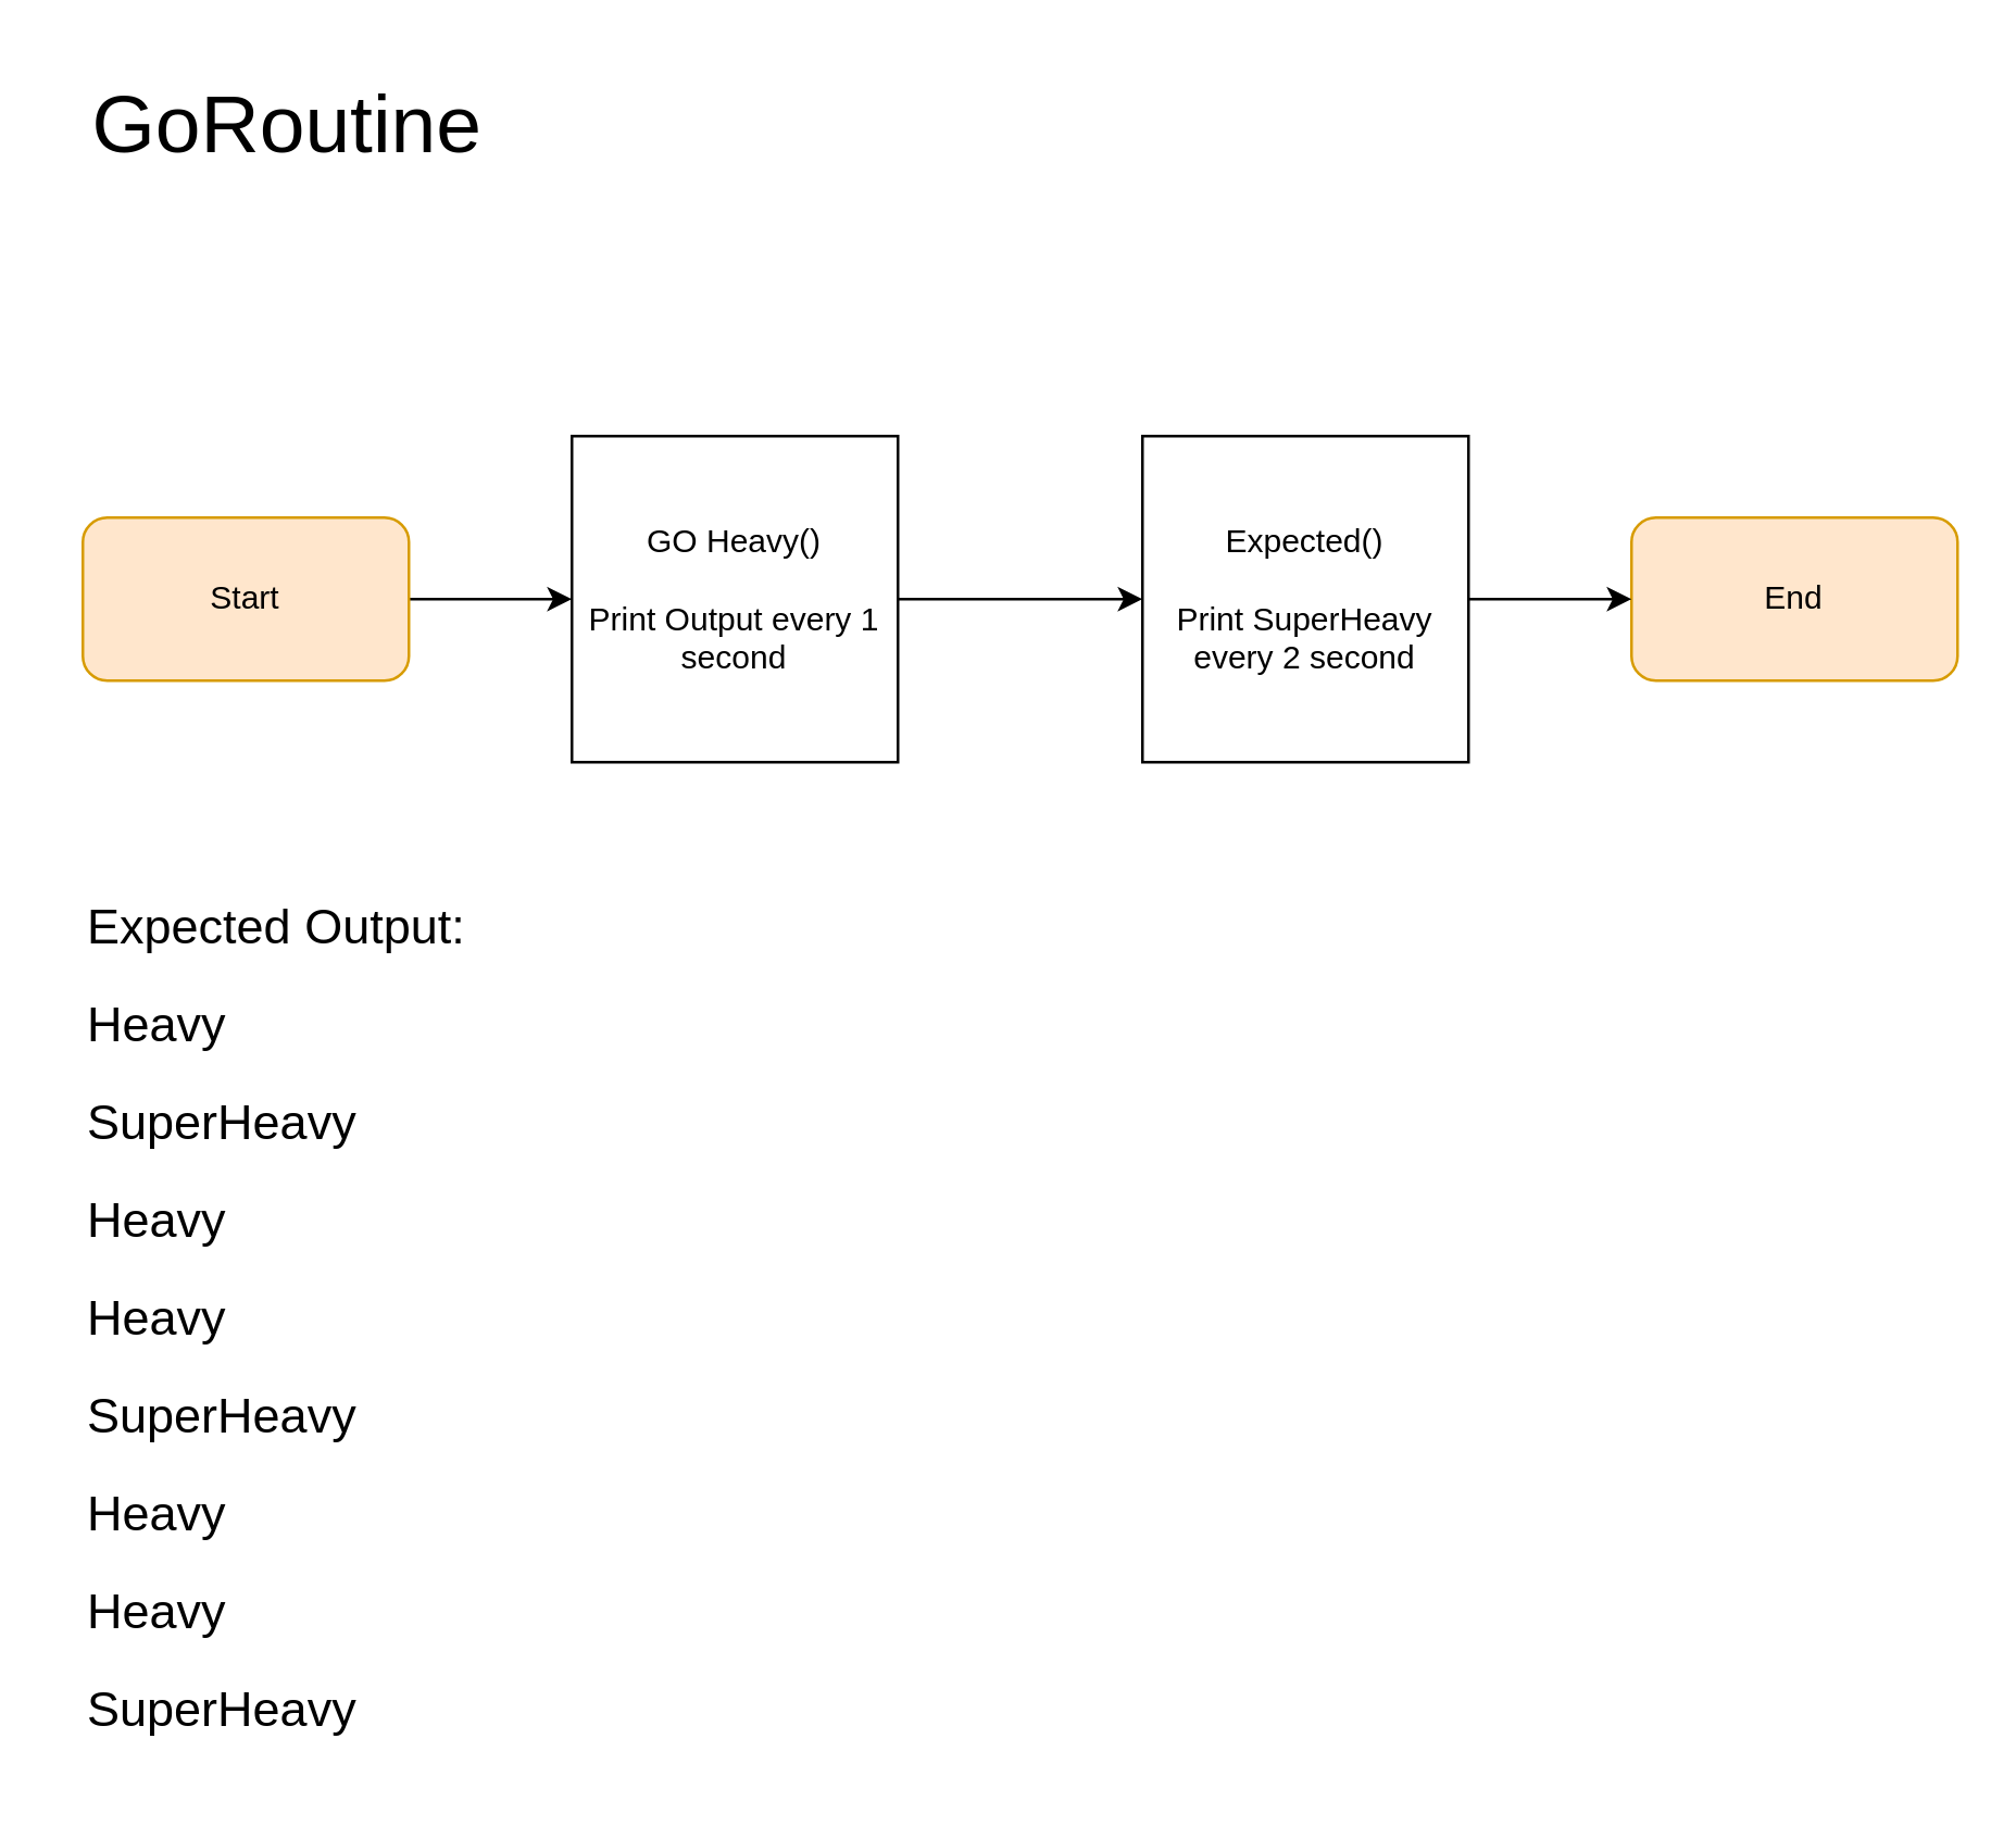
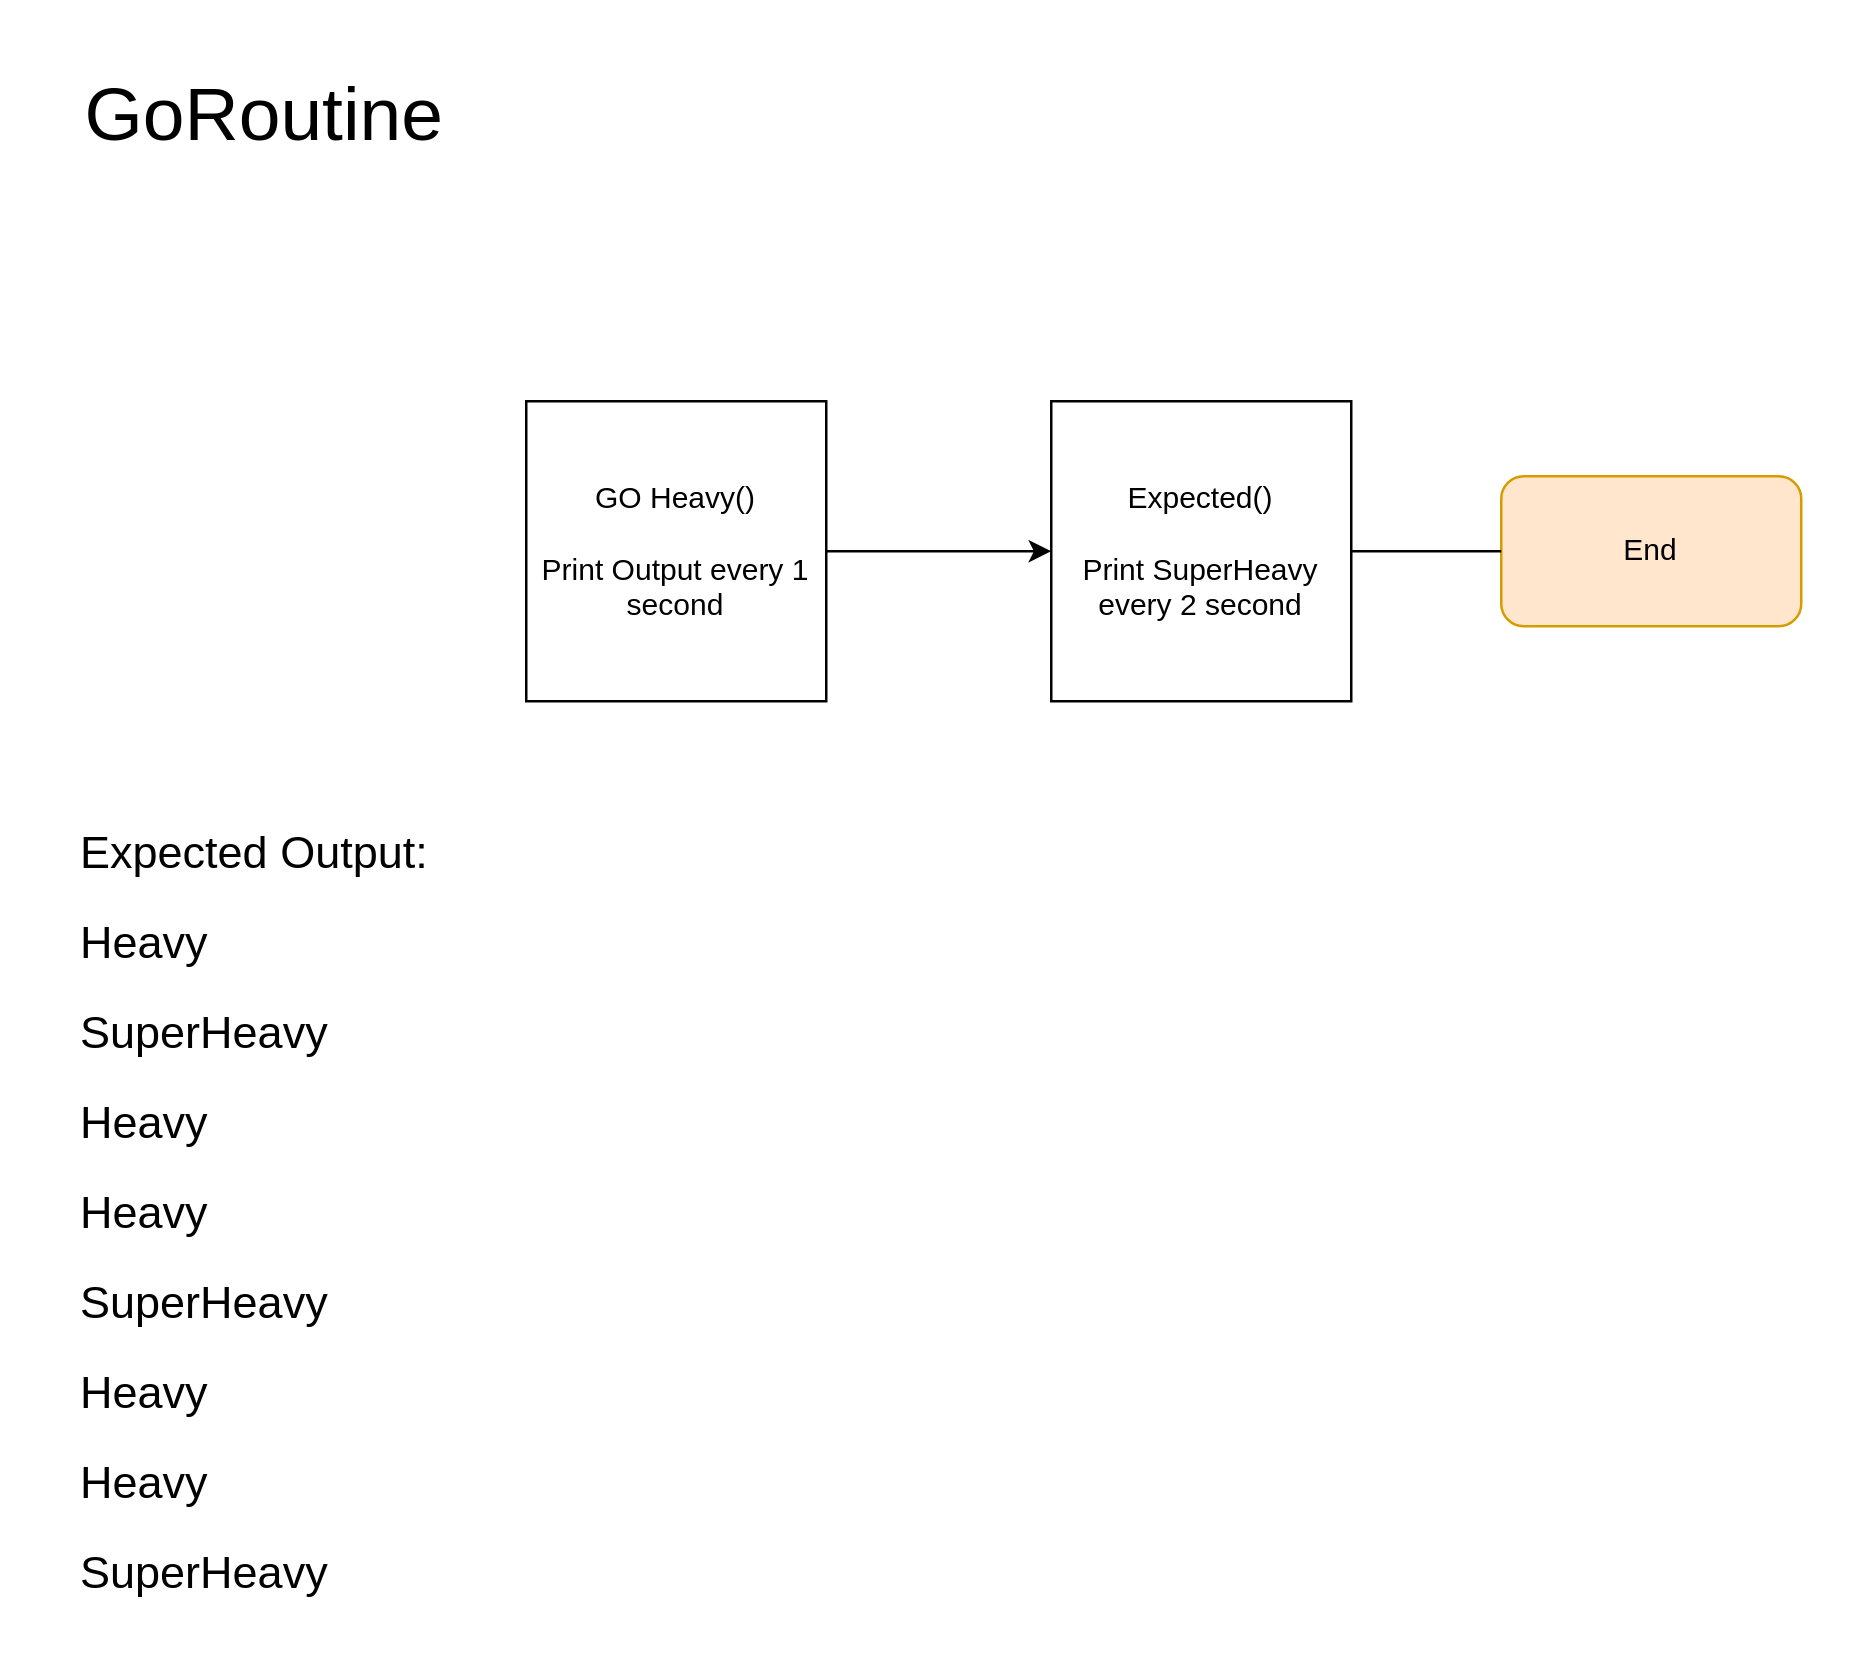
  <mxCell id="0" />
  <mxCell id="1" parent="0" />
- <mxCell id="2" style="edgeStyle=orthogonalEdgeStyle;rounded=0;orthogonalLoop=1;jettySize=auto;html=1;entryX=0;entryY=0.5;entryDx=0;entryDy=0;fontSize=30;" edge="1" parent="1" source="3" target="6"><mxGeometry relative="1" as="geometry" /></mxCell>
- <mxCell id="3" value="Start" style="rounded=1;whiteSpace=wrap;html=1;fillColor=#ffe6cc;strokeColor=#d79b00;" vertex="1" parent="1"><mxGeometry x="30" y="190" width="120" height="60" as="geometry" /></mxCell>
  <mxCell id="4" value="End" style="rounded=1;whiteSpace=wrap;html=1;fillColor=#ffe6cc;strokeColor=#d79b00;" vertex="1" parent="1"><mxGeometry x="600" y="190" width="120" height="60" as="geometry" /></mxCell>
  <mxCell id="5" style="edgeStyle=orthogonalEdgeStyle;rounded=0;orthogonalLoop=1;jettySize=auto;html=1;fontSize=30;" edge="1" parent="1" source="6" target="9"><mxGeometry relative="1" as="geometry" /></mxCell>
  <mxCell id="6" value="GO Heavy()&lt;br&gt;&lt;br&gt;Print Output every 1 second" style="whiteSpace=wrap;html=1;aspect=fixed;" vertex="1" parent="1"><mxGeometry x="210" y="160" width="120" height="120" as="geometry" /></mxCell>
  <mxCell id="7" value="&lt;font style=&quot;font-size: 30px;&quot;&gt;GoRoutine&lt;/font&gt;" style="text;html=1;resizable=0;autosize=1;align=center;verticalAlign=middle;points=[];fillColor=none;strokeColor=none;rounded=0;" vertex="1" parent="1"><mxGeometry x="20" y="20" width="170" height="50" as="geometry" /></mxCell>
- <mxCell id="8" style="edgeStyle=orthogonalEdgeStyle;rounded=0;orthogonalLoop=1;jettySize=auto;html=1;fontSize=30;" edge="1" parent="1" source="9" target="4"><mxGeometry relative="1" as="geometry" /></mxCell>
+ <mxCell id="8" style="edgeStyle=orthogonalEdgeStyle;rounded=0;orthogonalLoop=1;jettySize=auto;html=1;fontSize=30;endArrow=none;" edge="1" parent="1" source="9" target="4"><mxGeometry relative="1" as="geometry" /></mxCell>
  <mxCell id="9" value="Expected()&lt;br&gt;&lt;br&gt;Print SuperHeavy every 2 second" style="whiteSpace=wrap;html=1;aspect=fixed;" vertex="1" parent="1"><mxGeometry x="420" y="160" width="120" height="120" as="geometry" /></mxCell>
  <mxCell id="10" value="&lt;font style=&quot;font-size: 18px;&quot;&gt;Expected Output:&lt;br&gt;Heavy&lt;br&gt;SuperHeavy&lt;br&gt;Heavy&lt;br&gt;Heavy&lt;br&gt;SuperHeavy&lt;br&gt;Heavy&lt;br&gt;Heavy&lt;br&gt;SuperHeavy&lt;/font&gt;" style="text;html=1;resizable=0;autosize=1;align=left;verticalAlign=middle;points=[];fillColor=none;strokeColor=none;rounded=0;fontSize=30;" vertex="1" parent="1"><mxGeometry x="30" y="310" width="160" height="340" as="geometry" /></mxCell>
